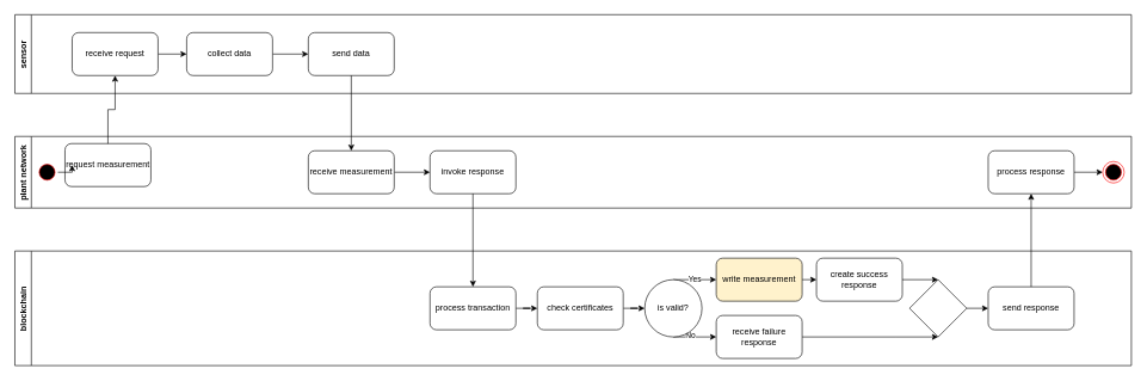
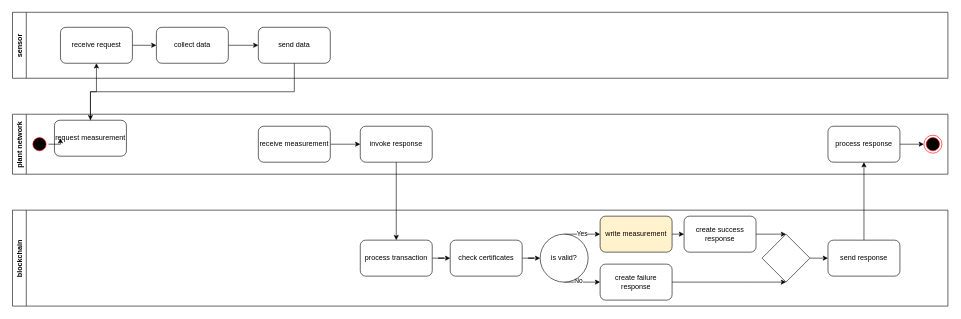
  <mxCell id="0" />
  <mxCell id="1" parent="0" />
  <mxCell id="2" value="sensor" style="swimlane;horizontal=0;" parent="1" vertex="1"><mxGeometry x="20" y="20" width="1560" height="110" as="geometry" /></mxCell>
  <mxCell id="3" style="edgeStyle=orthogonalEdgeStyle;rounded=0;orthogonalLoop=1;jettySize=auto;html=1;exitX=1;exitY=0.5;exitDx=0;exitDy=0;" parent="2" source="4" target="6" edge="1"><mxGeometry relative="1" as="geometry" /></mxCell>
  <mxCell id="4" value="receive request" style="rounded=1;whiteSpace=wrap;html=1;" parent="2" vertex="1"><mxGeometry x="80" y="25" width="120" height="60" as="geometry" /></mxCell>
  <mxCell id="5" style="edgeStyle=orthogonalEdgeStyle;rounded=0;orthogonalLoop=1;jettySize=auto;html=1;exitX=1;exitY=0.5;exitDx=0;exitDy=0;entryX=0;entryY=0.5;entryDx=0;entryDy=0;" parent="2" source="6" target="7" edge="1"><mxGeometry relative="1" as="geometry" /></mxCell>
  <mxCell id="6" value="collect data" style="rounded=1;whiteSpace=wrap;html=1;" parent="2" vertex="1"><mxGeometry x="240" y="25" width="120" height="60" as="geometry" /></mxCell>
  <mxCell id="7" value="send data" style="rounded=1;whiteSpace=wrap;html=1;" parent="2" vertex="1"><mxGeometry x="410" y="25" width="120" height="60" as="geometry" /></mxCell>
  <mxCell id="8" value="plant network" style="swimlane;horizontal=0;" parent="1" vertex="1"><mxGeometry x="20" y="190" width="1560" height="100" as="geometry" /></mxCell>
  <mxCell id="9" value="request measurement" style="rounded=1;whiteSpace=wrap;html=1;" parent="8" vertex="1"><mxGeometry x="70" y="10" width="120" height="60" as="geometry" /></mxCell>
  <mxCell id="10" style="edgeStyle=orthogonalEdgeStyle;rounded=0;orthogonalLoop=1;jettySize=auto;html=1;exitX=1;exitY=0.5;exitDx=0;exitDy=0;" parent="8" source="11" target="12" edge="1"><mxGeometry relative="1" as="geometry" /></mxCell>
  <mxCell id="11" value="receive measurement" style="rounded=1;whiteSpace=wrap;html=1;" parent="8" vertex="1"><mxGeometry x="410" y="20" width="120" height="60" as="geometry" /></mxCell>
  <mxCell id="12" value="invoke response" style="rounded=1;whiteSpace=wrap;html=1;" parent="8" vertex="1"><mxGeometry x="580" y="20" width="120" height="60" as="geometry" /></mxCell>
  <mxCell id="13" style="edgeStyle=orthogonalEdgeStyle;rounded=0;orthogonalLoop=1;jettySize=auto;html=1;exitX=1;exitY=0.5;exitDx=0;exitDy=0;entryX=0;entryY=0.5;entryDx=0;entryDy=0;" parent="8" source="14" target="17" edge="1"><mxGeometry relative="1" as="geometry" /></mxCell>
  <mxCell id="14" value="process response" style="rounded=1;whiteSpace=wrap;html=1;" parent="8" vertex="1"><mxGeometry x="1360" y="20" width="120" height="60" as="geometry" /></mxCell>
  <mxCell id="15" style="edgeStyle=orthogonalEdgeStyle;rounded=0;orthogonalLoop=1;jettySize=auto;html=1;exitX=1;exitY=0.5;exitDx=0;exitDy=0;" parent="8" source="16" target="9" edge="1"><mxGeometry relative="1" as="geometry" /></mxCell>
  <mxCell id="16" value="" style="ellipse;html=1;shape=startState;fillColor=#000000;strokeColor=#ff0000;" parent="8" vertex="1"><mxGeometry x="30" y="35" width="30" height="30" as="geometry" /></mxCell>
  <mxCell id="17" value="" style="ellipse;html=1;shape=endState;fillColor=#000000;strokeColor=#ff0000;" parent="8" vertex="1"><mxGeometry x="1520" y="35" width="30" height="30" as="geometry" /></mxCell>
  <mxCell id="18" value="blockchain" style="swimlane;horizontal=0;" parent="1" vertex="1"><mxGeometry x="20" y="350" width="1560" height="160" as="geometry" /></mxCell>
  <mxCell id="19" style="edgeStyle=orthogonalEdgeStyle;rounded=0;orthogonalLoop=1;jettySize=auto;html=1;exitX=1;exitY=0.5;exitDx=0;exitDy=0;" parent="18" source="20" target="22" edge="1"><mxGeometry relative="1" as="geometry" /></mxCell>
  <mxCell id="20" value="process transaction" style="rounded=1;whiteSpace=wrap;html=1;" parent="18" vertex="1"><mxGeometry x="580" y="50" width="120" height="60" as="geometry" /></mxCell>
  <mxCell id="21" style="edgeStyle=orthogonalEdgeStyle;rounded=0;orthogonalLoop=1;jettySize=auto;html=1;exitX=1;exitY=0.5;exitDx=0;exitDy=0;" parent="18" source="22" target="26" edge="1"><mxGeometry relative="1" as="geometry" /></mxCell>
  <mxCell id="22" value="check certificates" style="rounded=1;whiteSpace=wrap;html=1;" parent="18" vertex="1"><mxGeometry x="730" y="50" width="120" height="60" as="geometry" /></mxCell>
  <mxCell id="23" style="edgeStyle=orthogonalEdgeStyle;rounded=0;orthogonalLoop=1;jettySize=auto;html=1;exitX=0.5;exitY=1;exitDx=0;exitDy=0;entryX=0;entryY=0.5;entryDx=0;entryDy=0;" parent="18" source="26" target="28" edge="1"><mxGeometry relative="1" as="geometry"><Array as="points"><mxPoint x="970" y="120" /><mxPoint x="970" y="120" /></Array></mxGeometry></mxCell>
  <mxCell id="24" value="No" style="edgeLabel;html=1;align=center;verticalAlign=middle;resizable=0;points=[];" parent="23" vertex="1" connectable="0"><mxGeometry x="-0.233" y="3" relative="1" as="geometry"><mxPoint as="offset" /></mxGeometry></mxCell>
  <mxCell id="25" value="Yes" style="edgeStyle=orthogonalEdgeStyle;rounded=0;orthogonalLoop=1;jettySize=auto;html=1;exitX=0.5;exitY=0;exitDx=0;exitDy=0;entryX=0;entryY=0.5;entryDx=0;entryDy=0;" parent="18" source="26" target="33" edge="1"><mxGeometry relative="1" as="geometry"><Array as="points"><mxPoint x="950" y="40" /><mxPoint x="950" y="40" /></Array></mxGeometry></mxCell>
  <mxCell id="26" value="is valid?" style="ellipse;whiteSpace=wrap;html=1;" parent="18" vertex="1"><mxGeometry x="880" y="40" width="80" height="80" as="geometry" /></mxCell>
  <mxCell id="27" style="edgeStyle=orthogonalEdgeStyle;rounded=0;orthogonalLoop=1;jettySize=auto;html=1;exitX=1;exitY=0.5;exitDx=0;exitDy=0;entryX=0.5;entryY=1;entryDx=0;entryDy=0;" parent="18" source="28" target="30" edge="1"><mxGeometry relative="1" as="geometry"><Array as="points"><mxPoint x="1230" y="120" /><mxPoint x="1230" y="120" /></Array></mxGeometry></mxCell>
- <mxCell id="28" value="receive failure response" style="rounded=1;whiteSpace=wrap;html=1;" parent="18" vertex="1"><mxGeometry x="980" y="90" width="120" height="60" as="geometry" /></mxCell>
+ <mxCell id="28" value="create failure response" style="rounded=1;whiteSpace=wrap;html=1;" parent="18" vertex="1"><mxGeometry x="980" y="90" width="120" height="60" as="geometry" /></mxCell>
  <mxCell id="29" style="edgeStyle=orthogonalEdgeStyle;rounded=0;orthogonalLoop=1;jettySize=auto;html=1;exitX=1;exitY=0.5;exitDx=0;exitDy=0;entryX=0;entryY=0.5;entryDx=0;entryDy=0;" parent="18" source="30" target="31" edge="1"><mxGeometry relative="1" as="geometry" /></mxCell>
  <mxCell id="30" value="" style="rhombus;whiteSpace=wrap;html=1;" parent="18" vertex="1"><mxGeometry x="1250" y="40" width="80" height="80" as="geometry" /></mxCell>
  <mxCell id="31" value="send response" style="rounded=1;whiteSpace=wrap;html=1;" parent="18" vertex="1"><mxGeometry x="1360" y="50" width="120" height="60" as="geometry" /></mxCell>
  <mxCell id="32" style="edgeStyle=orthogonalEdgeStyle;rounded=0;orthogonalLoop=1;jettySize=auto;html=1;exitX=1;exitY=0.5;exitDx=0;exitDy=0;entryX=0;entryY=0.5;entryDx=0;entryDy=0;" parent="18" source="33" target="35" edge="1"><mxGeometry relative="1" as="geometry" /></mxCell>
  <mxCell id="33" value="write measurement" style="rounded=1;whiteSpace=wrap;html=1;fillColor=#fff2cc;" parent="18" vertex="1"><mxGeometry x="980" y="10" width="120" height="60" as="geometry" /></mxCell>
  <mxCell id="34" style="edgeStyle=orthogonalEdgeStyle;rounded=0;orthogonalLoop=1;jettySize=auto;html=1;exitX=1;exitY=0.5;exitDx=0;exitDy=0;entryX=0.5;entryY=0;entryDx=0;entryDy=0;" parent="18" source="35" target="30" edge="1"><mxGeometry relative="1" as="geometry"><Array as="points"><mxPoint x="1280" y="40" /><mxPoint x="1280" y="40" /></Array></mxGeometry></mxCell>
  <mxCell id="35" value="create success response" style="rounded=1;whiteSpace=wrap;html=1;" parent="18" vertex="1"><mxGeometry x="1120" y="10" width="120" height="60" as="geometry" /></mxCell>
  <mxCell id="36" style="edgeStyle=orthogonalEdgeStyle;rounded=0;orthogonalLoop=1;jettySize=auto;html=1;exitX=0.5;exitY=0;exitDx=0;exitDy=0;" parent="1" source="9" target="4" edge="1"><mxGeometry relative="1" as="geometry" /></mxCell>
- <mxCell id="37" style="edgeStyle=orthogonalEdgeStyle;rounded=0;orthogonalLoop=1;jettySize=auto;html=1;exitX=0.5;exitY=1;exitDx=0;exitDy=0;entryX=0.5;entryY=0;entryDx=0;entryDy=0;" parent="1" source="7" target="11" edge="1"><mxGeometry relative="1" as="geometry" /></mxCell>
+ <mxCell id="37" style="edgeStyle=orthogonalEdgeStyle;rounded=0;orthogonalLoop=1;jettySize=auto;html=1;exitX=0.5;exitY=1;exitDx=0;exitDy=0;" parent="1" source="7" target="9" edge="1"><mxGeometry relative="1" as="geometry" /></mxCell>
  <mxCell id="38" style="edgeStyle=orthogonalEdgeStyle;rounded=0;orthogonalLoop=1;jettySize=auto;html=1;exitX=0.5;exitY=1;exitDx=0;exitDy=0;" parent="1" source="12" target="20" edge="1"><mxGeometry relative="1" as="geometry" /></mxCell>
  <mxCell id="39" style="edgeStyle=orthogonalEdgeStyle;rounded=0;orthogonalLoop=1;jettySize=auto;html=1;exitX=0.5;exitY=0;exitDx=0;exitDy=0;" parent="1" source="31" target="14" edge="1"><mxGeometry relative="1" as="geometry" /></mxCell>
